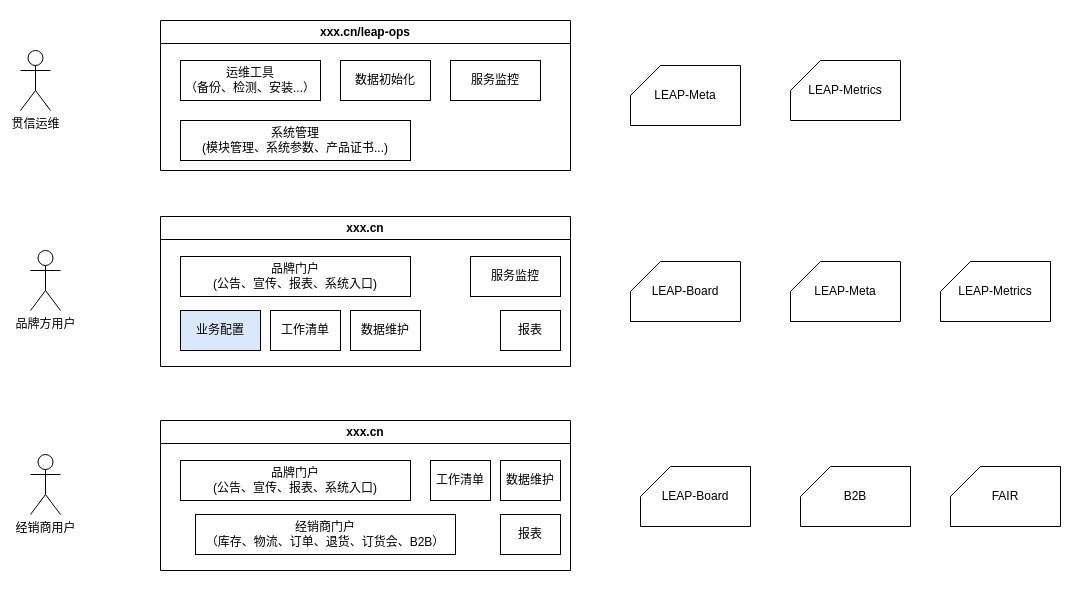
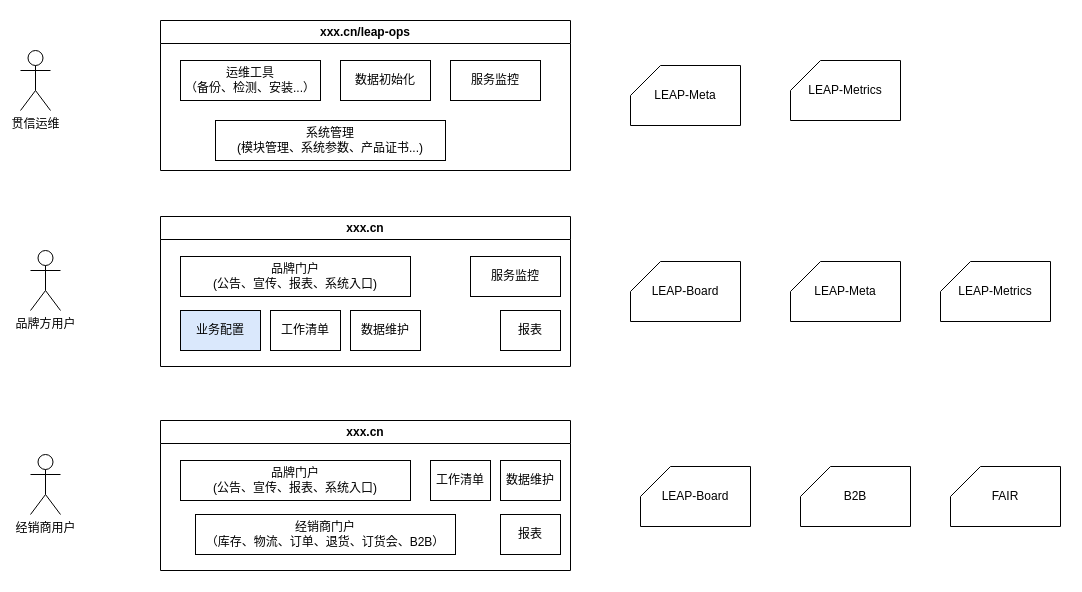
  <mxCell id="0" />
  <mxCell id="1" parent="0" />
  <mxCell id="2" value="品牌方用户" style="shape=umlActor;verticalLabelPosition=bottom;verticalAlign=top;html=1;outlineConnect=0;" vertex="1" parent="1"><mxGeometry x="30" y="250" width="30" height="60" as="geometry" /></mxCell>
  <mxCell id="3" value="贯信运维" style="shape=umlActor;verticalLabelPosition=bottom;verticalAlign=top;html=1;outlineConnect=0;" vertex="1" parent="1"><mxGeometry x="20" y="50" width="30" height="60" as="geometry" /></mxCell>
  <mxCell id="4" value="xxx.cn/leap-ops" style="swimlane;whiteSpace=wrap;html=1;" vertex="1" parent="1"><mxGeometry x="160" y="20" width="410" height="150" as="geometry" /></mxCell>
  <mxCell id="5" value="服务监控" style="rounded=0;whiteSpace=wrap;html=1;" vertex="1" parent="4"><mxGeometry x="290" y="40" width="90" height="40" as="geometry" /></mxCell>
  <mxCell id="6" value="运维工具&lt;br&gt;（备份、检测、安装...）" style="rounded=0;whiteSpace=wrap;html=1;" vertex="1" parent="4"><mxGeometry x="20" y="40" width="140" height="40" as="geometry" /></mxCell>
- <mxCell id="7" value="系统管理&lt;br&gt;(模块管理、系统参数、产品证书...)" style="rounded=0;whiteSpace=wrap;html=1;" vertex="1" parent="4"><mxGeometry x="20" y="100" width="230" height="40" as="geometry" /></mxCell>
+ <mxCell id="7" value="系统管理&lt;br&gt;(模块管理、系统参数、产品证书...)" style="rounded=0;whiteSpace=wrap;html=1;" vertex="1" parent="4"><mxGeometry x="55" y="100" width="230" height="40" as="geometry" /></mxCell>
  <mxCell id="8" value="数据初始化" style="rounded=0;whiteSpace=wrap;html=1;" vertex="1" parent="4"><mxGeometry x="180" y="40" width="90" height="40" as="geometry" /></mxCell>
  <mxCell id="9" value="xxx.cn" style="swimlane;whiteSpace=wrap;html=1;" vertex="1" parent="1"><mxGeometry x="160" y="216" width="410" height="150" as="geometry" /></mxCell>
  <mxCell id="10" value="服务监控" style="rounded=0;whiteSpace=wrap;html=1;" vertex="1" parent="9"><mxGeometry x="310" y="40" width="90" height="40" as="geometry" /></mxCell>
  <mxCell id="11" value="品牌门户&lt;br&gt;(公告、宣传、报表、系统入口)" style="rounded=0;whiteSpace=wrap;html=1;" vertex="1" parent="9"><mxGeometry x="20" y="40" width="230" height="40" as="geometry" /></mxCell>
  <mxCell id="12" value="业务配置" style="rounded=0;whiteSpace=wrap;html=1;fillColor=#dae8fc;" vertex="1" parent="9"><mxGeometry x="20" y="94" width="80" height="40" as="geometry" /></mxCell>
  <mxCell id="13" value="工作清单" style="rounded=0;whiteSpace=wrap;html=1;" vertex="1" parent="9"><mxGeometry x="110" y="94" width="70" height="40" as="geometry" /></mxCell>
  <mxCell id="14" value="报表" style="rounded=0;whiteSpace=wrap;html=1;" vertex="1" parent="9"><mxGeometry x="340" y="94" width="60" height="40" as="geometry" /></mxCell>
  <mxCell id="15" value="数据维护" style="rounded=0;whiteSpace=wrap;html=1;" vertex="1" parent="9"><mxGeometry x="190" y="94" width="70" height="40" as="geometry" /></mxCell>
  <mxCell id="16" value="经销商用户" style="shape=umlActor;verticalLabelPosition=bottom;verticalAlign=top;html=1;outlineConnect=0;" vertex="1" parent="1"><mxGeometry x="30" y="454" width="30" height="60" as="geometry" /></mxCell>
  <mxCell id="17" value="xxx.cn" style="swimlane;whiteSpace=wrap;html=1;" vertex="1" parent="1"><mxGeometry x="160" y="420" width="410" height="150" as="geometry" /></mxCell>
  <mxCell id="18" value="品牌门户&lt;br&gt;(公告、宣传、报表、系统入口)" style="rounded=0;whiteSpace=wrap;html=1;" vertex="1" parent="17"><mxGeometry x="20" y="40" width="230" height="40" as="geometry" /></mxCell>
  <mxCell id="19" value="工作清单" style="rounded=0;whiteSpace=wrap;html=1;" vertex="1" parent="17"><mxGeometry x="270" y="40" width="60" height="40" as="geometry" /></mxCell>
  <mxCell id="20" value="报表" style="rounded=0;whiteSpace=wrap;html=1;" vertex="1" parent="17"><mxGeometry x="340" y="94" width="60" height="40" as="geometry" /></mxCell>
  <mxCell id="21" value="经销商门户&lt;br&gt;（库存、物流、订单、退货、订货会、B2B）" style="rounded=0;whiteSpace=wrap;html=1;" vertex="1" parent="17"><mxGeometry x="35" y="94" width="260" height="40" as="geometry" /></mxCell>
  <mxCell id="22" value="数据维护" style="rounded=0;whiteSpace=wrap;html=1;" vertex="1" parent="17"><mxGeometry x="340" y="40" width="60" height="40" as="geometry" /></mxCell>
  <mxCell id="23" value="LEAP-Meta" style="shape=card;whiteSpace=wrap;html=1;" vertex="1" parent="1"><mxGeometry x="630" y="65" width="110" height="60" as="geometry" /></mxCell>
  <mxCell id="24" value="LEAP-Board" style="shape=card;whiteSpace=wrap;html=1;" vertex="1" parent="1"><mxGeometry x="630" y="261" width="110" height="60" as="geometry" /></mxCell>
  <mxCell id="25" value="B2B" style="shape=card;whiteSpace=wrap;html=1;" vertex="1" parent="1"><mxGeometry x="800" y="466" width="110" height="60" as="geometry" /></mxCell>
  <mxCell id="26" value="FAIR" style="shape=card;whiteSpace=wrap;html=1;" vertex="1" parent="1"><mxGeometry x="950" y="466" width="110" height="60" as="geometry" /></mxCell>
  <mxCell id="27" value="LEAP-Meta" style="shape=card;whiteSpace=wrap;html=1;" vertex="1" parent="1"><mxGeometry x="790" y="261" width="110" height="60" as="geometry" /></mxCell>
  <mxCell id="28" value="LEAP-Board" style="shape=card;whiteSpace=wrap;html=1;" vertex="1" parent="1"><mxGeometry x="640" y="466" width="110" height="60" as="geometry" /></mxCell>
  <mxCell id="29" value="LEAP-Metrics" style="shape=card;whiteSpace=wrap;html=1;" vertex="1" parent="1"><mxGeometry x="790" y="60" width="110" height="60" as="geometry" /></mxCell>
  <mxCell id="30" value="LEAP-Metrics" style="shape=card;whiteSpace=wrap;html=1;" vertex="1" parent="1"><mxGeometry x="940" y="261" width="110" height="60" as="geometry" /></mxCell>
